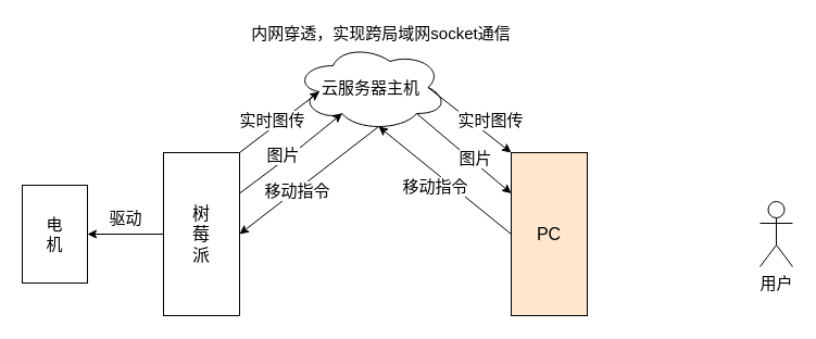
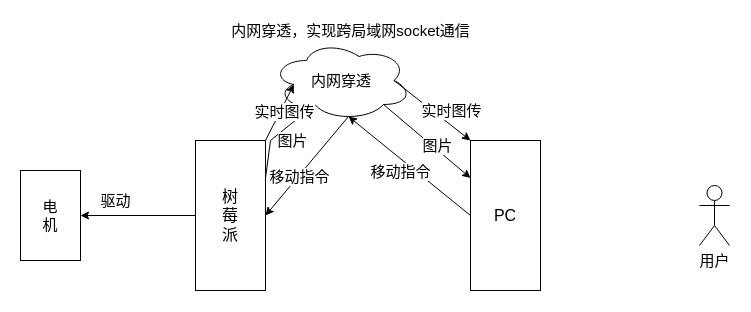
  <mxCell id="0" />
  <mxCell id="1" parent="0" />
- <mxCell id="2" value="&lt;font style=&quot;font-size: 15px;&quot;&gt;云服务器主机&lt;/font&gt;" style="ellipse;shape=cloud;whiteSpace=wrap;html=1;" vertex="1" parent="1"><mxGeometry x="271" y="40" width="140" height="80" as="geometry" /></mxCell>
- <mxCell id="3" value="树&lt;br style=&quot;font-size: 16px;&quot;&gt;莓&lt;br style=&quot;font-size: 16px;&quot;&gt;派" style="rounded=0;whiteSpace=wrap;html=1;fontSize=16;" vertex="1" parent="1"><mxGeometry x="150" y="140" width="70" height="150" as="geometry" /></mxCell>
- <mxCell id="4" value="PC" style="rounded=0;whiteSpace=wrap;html=1;fontSize=16;fillColor=#ffe6cc;" vertex="1" parent="1"><mxGeometry x="470" y="140" width="70" height="150" as="geometry" /></mxCell>
+ <mxCell id="2" value="&lt;font style=&quot;font-size: 15px;&quot;&gt;内网穿透&lt;/font&gt;" style="ellipse;shape=cloud;whiteSpace=wrap;html=1;" vertex="1" parent="1"><mxGeometry x="271" y="40" width="140" height="80" as="geometry" /></mxCell>
+ <mxCell id="3" value="树&lt;br style=&quot;font-size: 16px;&quot;&gt;莓&lt;br style=&quot;font-size: 16px;&quot;&gt;派" style="rounded=0;whiteSpace=wrap;html=1;fontSize=16;" vertex="1" parent="1"><mxGeometry x="195" y="140" width="70" height="150" as="geometry" /></mxCell>
+ <mxCell id="4" value="PC" style="rounded=0;whiteSpace=wrap;html=1;fontSize=16;" vertex="1" parent="1"><mxGeometry x="470" y="140" width="70" height="150" as="geometry" /></mxCell>
  <mxCell id="5" value="用户" style="shape=umlActor;verticalLabelPosition=bottom;verticalAlign=top;html=1;outlineConnect=0;fontSize=15;" vertex="1" parent="1"><mxGeometry x="699" y="185" width="30" height="60" as="geometry" /></mxCell>
  <mxCell id="6" value="内网穿透，实现跨局域网socket通信" style="text;html=1;align=center;verticalAlign=middle;resizable=0;points=[];autosize=1;strokeColor=none;fillColor=none;fontSize=15;" vertex="1" parent="1"><mxGeometry x="225" y="20" width="250" height="20" as="geometry" /></mxCell>
  <mxCell id="7" value="电&lt;br&gt;机" style="rounded=0;whiteSpace=wrap;html=1;fontSize=15;" vertex="1" parent="1"><mxGeometry x="20" y="170" width="60" height="90" as="geometry" /></mxCell>
  <mxCell id="8" value="" style="endArrow=classic;html=1;rounded=0;fontSize=15;entryX=1;entryY=0.5;entryDx=0;entryDy=0;exitX=0;exitY=0.5;exitDx=0;exitDy=0;" edge="1" parent="1" source="3" target="7"><mxGeometry width="50" height="50" relative="1" as="geometry"><mxPoint x="110" y="270" as="sourcePoint" /><mxPoint x="100" y="210" as="targetPoint" /></mxGeometry></mxCell>
  <mxCell id="9" value="&lt;blockquote style=&quot;margin: 0 0 0 40px; border: none; padding: 0px;&quot;&gt;驱动&lt;/blockquote&gt;" style="text;html=1;align=center;verticalAlign=middle;resizable=0;points=[];autosize=1;strokeColor=none;fillColor=none;fontSize=15;" vertex="1" parent="1"><mxGeometry x="50" y="190" width="90" height="20" as="geometry" /></mxCell>
  <mxCell id="10" value="" style="endArrow=classic;html=1;rounded=0;fontSize=15;exitX=0.8;exitY=0.8;exitDx=0;exitDy=0;exitPerimeter=0;entryX=0;entryY=0.25;entryDx=0;entryDy=0;" edge="1" parent="1" source="2" target="4"><mxGeometry width="50" height="50" relative="1" as="geometry"><mxPoint x="370" y="250" as="sourcePoint" /><mxPoint x="420" y="200" as="targetPoint" /></mxGeometry></mxCell>
  <mxCell id="11" value="图片" style="edgeLabel;html=1;align=center;verticalAlign=middle;resizable=0;points=[];fontSize=15;" vertex="1" connectable="0" parent="10"><mxGeometry x="0.176" y="3" relative="1" as="geometry"><mxPoint as="offset" /></mxGeometry></mxCell>
  <mxCell id="12" value="" style="endArrow=classic;html=1;rounded=0;fontSize=15;entryX=0.55;entryY=0.95;entryDx=0;entryDy=0;entryPerimeter=0;exitX=0;exitY=0.5;exitDx=0;exitDy=0;" edge="1" parent="1" source="4" target="2"><mxGeometry width="50" height="50" relative="1" as="geometry"><mxPoint x="350" y="270" as="sourcePoint" /><mxPoint x="400" y="220" as="targetPoint" /></mxGeometry></mxCell>
  <mxCell id="13" value="移动指令" style="edgeLabel;html=1;align=center;verticalAlign=middle;resizable=0;points=[];fontSize=15;" vertex="1" connectable="0" parent="12"><mxGeometry x="-0.579" y="4" relative="1" as="geometry"><mxPoint x="-42" y="-27" as="offset" /></mxGeometry></mxCell>
  <mxCell id="14" value="" style="endArrow=classic;html=1;rounded=0;fontSize=15;exitX=0.55;exitY=0.95;exitDx=0;exitDy=0;exitPerimeter=0;entryX=1;entryY=0.5;entryDx=0;entryDy=0;" edge="1" parent="1" source="2" target="3"><mxGeometry width="50" height="50" relative="1" as="geometry"><mxPoint x="300" y="260" as="sourcePoint" /><mxPoint x="350" y="210" as="targetPoint" /></mxGeometry></mxCell>
  <mxCell id="15" value="移动指令" style="edgeLabel;html=1;align=center;verticalAlign=middle;resizable=0;points=[];fontSize=15;" vertex="1" connectable="0" parent="14"><mxGeometry x="0.189" relative="1" as="geometry"><mxPoint as="offset" /></mxGeometry></mxCell>
  <mxCell id="16" value="" style="endArrow=classic;html=1;rounded=0;fontSize=15;exitX=1;exitY=0.25;exitDx=0;exitDy=0;entryX=0.31;entryY=0.8;entryDx=0;entryDy=0;entryPerimeter=0;" edge="1" parent="1" source="3" target="2"><mxGeometry width="50" height="50" relative="1" as="geometry"><mxPoint x="210" y="120" as="sourcePoint" /><mxPoint x="260" y="70" as="targetPoint" /><Array as="points"><mxPoint x="270" y="140" /></Array></mxGeometry></mxCell>
  <mxCell id="17" value="图片" style="edgeLabel;html=1;align=center;verticalAlign=middle;resizable=0;points=[];fontSize=15;" vertex="1" connectable="0" parent="16"><mxGeometry x="-0.721" y="1" relative="1" as="geometry"><mxPoint x="26" y="-25" as="offset" /></mxGeometry></mxCell>
  <mxCell id="18" value="" style="endArrow=classic;html=1;rounded=0;fontSize=15;exitX=1;exitY=0;exitDx=0;exitDy=0;entryX=0.16;entryY=0.55;entryDx=0;entryDy=0;entryPerimeter=0;" edge="1" parent="1" source="3" target="2"><mxGeometry width="50" height="50" relative="1" as="geometry"><mxPoint x="230" y="130" as="sourcePoint" /><mxPoint x="280" y="80" as="targetPoint" /></mxGeometry></mxCell>
  <mxCell id="19" value="实时图传" style="edgeLabel;html=1;align=center;verticalAlign=middle;resizable=0;points=[];fontSize=15;" vertex="1" connectable="0" parent="18"><mxGeometry x="-0.523" y="1" relative="1" as="geometry"><mxPoint x="13" y="-16" as="offset" /></mxGeometry></mxCell>
  <mxCell id="20" value="" style="endArrow=classic;html=1;rounded=0;fontSize=15;exitX=0.875;exitY=0.5;exitDx=0;exitDy=0;exitPerimeter=0;entryX=0;entryY=0;entryDx=0;entryDy=0;" edge="1" parent="1" source="2" target="4"><mxGeometry width="50" height="50" relative="1" as="geometry"><mxPoint x="420" y="100" as="sourcePoint" /><mxPoint x="460" y="130" as="targetPoint" /></mxGeometry></mxCell>
  <mxCell id="21" value="实时图传" style="edgeLabel;html=1;align=center;verticalAlign=middle;resizable=0;points=[];fontSize=15;" vertex="1" connectable="0" parent="20"><mxGeometry x="0.621" y="1" relative="1" as="geometry"><mxPoint x="-6" y="-18" as="offset" /></mxGeometry></mxCell>
